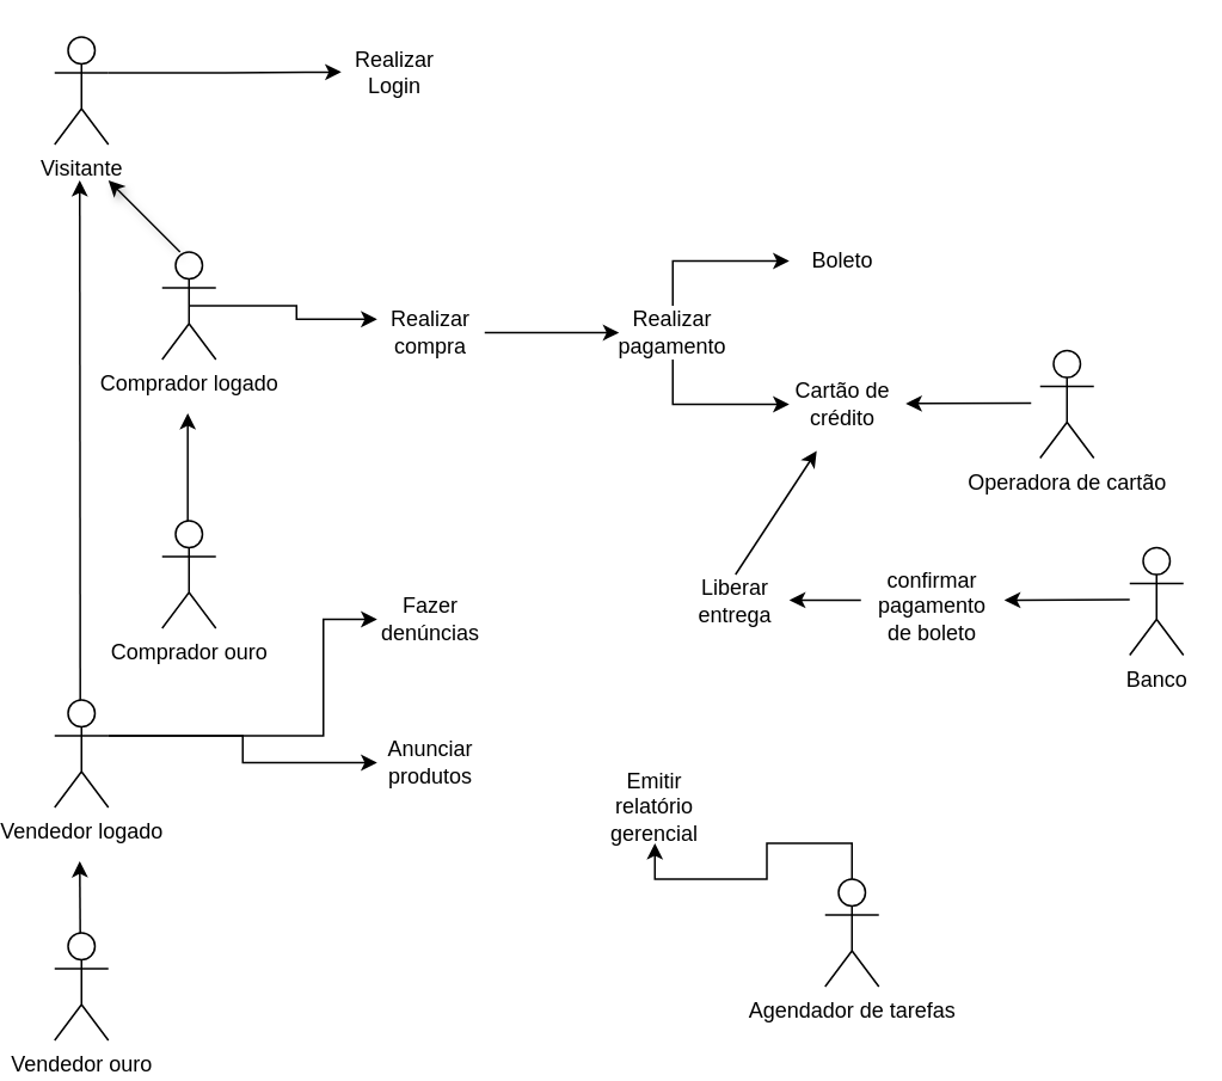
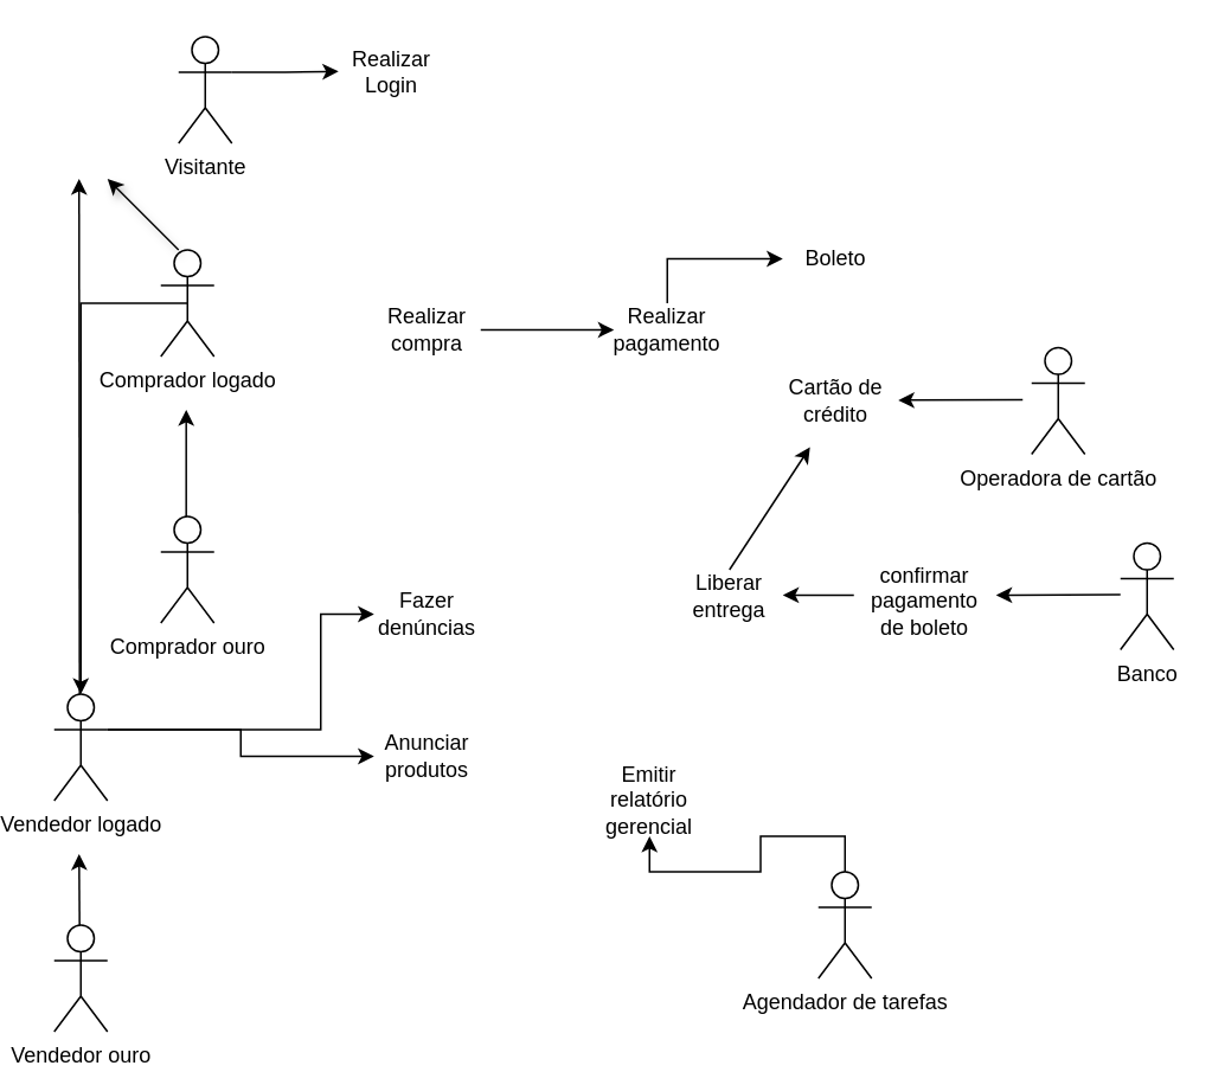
  <mxCell id="0" />
  <mxCell id="1" parent="0" />
  <mxCell id="2" style="edgeStyle=orthogonalEdgeStyle;rounded=0;orthogonalLoop=1;jettySize=auto;html=1;exitX=1;exitY=0.333;exitDx=0;exitDy=0;exitPerimeter=0;" parent="1" source="3" edge="1"><mxGeometry relative="1" as="geometry"><mxPoint x="180" y="39.571" as="targetPoint" /></mxGeometry></mxCell>
- <mxCell id="3" value="Visitante" style="shape=umlActor;verticalLabelPosition=bottom;verticalAlign=top;html=1;outlineConnect=0;" parent="1" vertex="1"><mxGeometry x="20" y="20" width="30" height="60" as="geometry" /></mxCell>
+ <mxCell id="3" value="Visitante" style="shape=umlActor;verticalLabelPosition=bottom;verticalAlign=top;html=1;outlineConnect=0;" parent="1" vertex="1"><mxGeometry x="90" y="20" width="30" height="60" as="geometry" /></mxCell>
  <mxCell id="4" value="Realizar Login" style="text;html=1;align=center;verticalAlign=middle;whiteSpace=wrap;rounded=0;" parent="1" vertex="1"><mxGeometry x="180" y="20" width="60" height="40" as="geometry" /></mxCell>
- <mxCell id="5" style="edgeStyle=orthogonalEdgeStyle;rounded=0;orthogonalLoop=1;jettySize=auto;html=1;exitX=0.5;exitY=0.5;exitDx=0;exitDy=0;exitPerimeter=0;entryX=0;entryY=0.25;entryDx=0;entryDy=0;" parent="1" source="6" target="17" edge="1"><mxGeometry relative="1" as="geometry" /></mxCell>
+ <mxCell id="5" style="edgeStyle=orthogonalEdgeStyle;rounded=0;orthogonalLoop=1;jettySize=auto;html=1;exitX=0.5;exitY=0.5;exitDx=0;exitDy=0;exitPerimeter=0;" parent="1" source="6" target="10" edge="1"><mxGeometry relative="1" as="geometry" /></mxCell>
  <mxCell id="6" value="Comprador logado" style="shape=umlActor;verticalLabelPosition=bottom;verticalAlign=top;html=1;outlineConnect=0;" parent="1" vertex="1"><mxGeometry x="80" y="140" width="30" height="60" as="geometry" /></mxCell>
  <mxCell id="7" value="Comprador ouro " style="shape=umlActor;verticalLabelPosition=bottom;verticalAlign=top;html=1;outlineConnect=0;" parent="1" vertex="1"><mxGeometry x="80" y="290" width="30" height="60" as="geometry" /></mxCell>
  <mxCell id="8" style="edgeStyle=orthogonalEdgeStyle;rounded=0;orthogonalLoop=1;jettySize=auto;html=1;exitX=1;exitY=0.333;exitDx=0;exitDy=0;exitPerimeter=0;entryX=0;entryY=0.5;entryDx=0;entryDy=0;" parent="1" source="10" target="18" edge="1"><mxGeometry relative="1" as="geometry"><Array as="points"><mxPoint x="170" y="410" /><mxPoint x="170" y="345" /></Array></mxGeometry></mxCell>
  <mxCell id="9" style="edgeStyle=orthogonalEdgeStyle;rounded=0;orthogonalLoop=1;jettySize=auto;html=1;exitX=1;exitY=0.333;exitDx=0;exitDy=0;exitPerimeter=0;entryX=0;entryY=0.5;entryDx=0;entryDy=0;" parent="1" source="10" target="19" edge="1"><mxGeometry relative="1" as="geometry" /></mxCell>
  <mxCell id="10" value="Vendedor logado" style="shape=umlActor;verticalLabelPosition=bottom;verticalAlign=top;html=1;outlineConnect=0;" parent="1" vertex="1"><mxGeometry x="20" y="390" width="30" height="60" as="geometry" /></mxCell>
  <mxCell id="11" value="&lt;div&gt;Vendedor ouro&lt;/div&gt;" style="shape=umlActor;verticalLabelPosition=bottom;verticalAlign=top;html=1;outlineConnect=0;" parent="1" vertex="1"><mxGeometry x="20" y="520" width="30" height="60" as="geometry" /></mxCell>
  <mxCell id="12" value="" style="endArrow=classic;html=1;rounded=0;shadow=0;" parent="1" edge="1"><mxGeometry width="50" height="50" relative="1" as="geometry"><mxPoint x="94.29" y="290" as="sourcePoint" /><mxPoint x="94.29" y="230" as="targetPoint" /><Array as="points" /></mxGeometry></mxCell>
  <mxCell id="13" value="" style="endArrow=classic;html=1;rounded=0;" parent="1" edge="1"><mxGeometry width="50" height="50" relative="1" as="geometry"><mxPoint x="34.29" y="390" as="sourcePoint" /><mxPoint x="34" y="100" as="targetPoint" /></mxGeometry></mxCell>
  <mxCell id="14" value="" style="endArrow=classic;html=1;rounded=0;" parent="1" edge="1"><mxGeometry width="50" height="50" relative="1" as="geometry"><mxPoint x="34.29" y="520" as="sourcePoint" /><mxPoint x="34" y="480" as="targetPoint" /></mxGeometry></mxCell>
  <mxCell id="15" value="" style="endArrow=classic;html=1;rounded=0;shadow=1;" parent="1" edge="1"><mxGeometry width="50" height="50" relative="1" as="geometry"><mxPoint x="90" y="140" as="sourcePoint" /><mxPoint x="50" y="100" as="targetPoint" /></mxGeometry></mxCell>
  <mxCell id="16" style="edgeStyle=orthogonalEdgeStyle;rounded=0;orthogonalLoop=1;jettySize=auto;html=1;exitX=1;exitY=0.5;exitDx=0;exitDy=0;entryX=0;entryY=0.5;entryDx=0;entryDy=0;" parent="1" source="17" target="22" edge="1"><mxGeometry relative="1" as="geometry" /></mxCell>
  <mxCell id="17" value="Realizar compra" style="text;html=1;align=center;verticalAlign=middle;whiteSpace=wrap;rounded=0;" parent="1" vertex="1"><mxGeometry x="200" y="170" width="60" height="30" as="geometry" /></mxCell>
  <mxCell id="18" value="Fazer denúncias" style="text;html=1;align=center;verticalAlign=middle;whiteSpace=wrap;rounded=0;" parent="1" vertex="1"><mxGeometry x="200" y="330" width="60" height="30" as="geometry" /></mxCell>
  <mxCell id="19" value="Anunciar produtos" style="text;html=1;align=center;verticalAlign=middle;whiteSpace=wrap;rounded=0;" parent="1" vertex="1"><mxGeometry x="200" y="410" width="60" height="30" as="geometry" /></mxCell>
  <mxCell id="20" style="edgeStyle=orthogonalEdgeStyle;rounded=0;orthogonalLoop=1;jettySize=auto;html=1;exitX=0.5;exitY=0;exitDx=0;exitDy=0;entryX=0;entryY=0.5;entryDx=0;entryDy=0;" parent="1" source="22" target="24" edge="1"><mxGeometry relative="1" as="geometry" /></mxCell>
- <mxCell id="21" style="edgeStyle=orthogonalEdgeStyle;rounded=0;orthogonalLoop=1;jettySize=auto;html=1;exitX=0.5;exitY=1;exitDx=0;exitDy=0;entryX=0;entryY=0.5;entryDx=0;entryDy=0;" parent="1" source="22" target="23" edge="1"><mxGeometry relative="1" as="geometry" /></mxCell>
  <mxCell id="22" value="Realizar pagamento" style="text;html=1;align=center;verticalAlign=middle;whiteSpace=wrap;rounded=0;" parent="1" vertex="1"><mxGeometry x="335" y="170" width="60" height="30" as="geometry" /></mxCell>
  <mxCell id="23" value="Cartão de crédito" style="text;html=1;align=center;verticalAlign=middle;whiteSpace=wrap;rounded=0;" parent="1" vertex="1"><mxGeometry x="430" y="210" width="60" height="30" as="geometry" /></mxCell>
  <mxCell id="24" value="Boleto" style="text;html=1;align=center;verticalAlign=middle;whiteSpace=wrap;rounded=0;" parent="1" vertex="1"><mxGeometry x="430" y="130" width="60" height="30" as="geometry" /></mxCell>
  <mxCell id="25" style="edgeStyle=orthogonalEdgeStyle;rounded=0;orthogonalLoop=1;jettySize=auto;html=1;exitX=0.5;exitY=0;exitDx=0;exitDy=0;exitPerimeter=0;" parent="1" source="26" target="27" edge="1"><mxGeometry relative="1" as="geometry" /></mxCell>
  <mxCell id="26" value="Agendador de tarefas" style="shape=umlActor;verticalLabelPosition=bottom;verticalAlign=top;html=1;outlineConnect=0;" parent="1" vertex="1"><mxGeometry x="450" y="490" width="30" height="60" as="geometry" /></mxCell>
  <mxCell id="27" value="Emitir relatório gerencial" style="text;html=1;align=center;verticalAlign=middle;whiteSpace=wrap;rounded=0;" parent="1" vertex="1"><mxGeometry x="325" y="430" width="60" height="40" as="geometry" /></mxCell>
  <mxCell id="28" value="Liberar entrega" style="text;html=1;align=center;verticalAlign=middle;whiteSpace=wrap;rounded=0;" parent="1" vertex="1"><mxGeometry x="370" y="320" width="60" height="30" as="geometry" /></mxCell>
  <mxCell id="29" value="&lt;div&gt;confirmar pagamento de boleto&lt;/div&gt;&lt;div&gt;&lt;br&gt;&lt;/div&gt;" style="text;html=1;align=center;verticalAlign=middle;whiteSpace=wrap;rounded=0;" parent="1" vertex="1"><mxGeometry x="480" y="330" width="60" height="30" as="geometry" /></mxCell>
  <mxCell id="30" value="" style="endArrow=classic;html=1;rounded=0;entryX=0.255;entryY=1.367;entryDx=0;entryDy=0;entryPerimeter=0;" parent="1" target="23" edge="1"><mxGeometry width="50" height="50" relative="1" as="geometry"><mxPoint x="400" y="320" as="sourcePoint" /><mxPoint x="450" y="270" as="targetPoint" /></mxGeometry></mxCell>
  <mxCell id="31" value="" style="endArrow=classic;html=1;rounded=0;" parent="1" edge="1"><mxGeometry width="50" height="50" relative="1" as="geometry"><mxPoint x="470" y="334.29" as="sourcePoint" /><mxPoint x="430" y="334.29" as="targetPoint" /></mxGeometry></mxCell>
  <mxCell id="32" value="&lt;div&gt;Banco&lt;/div&gt;&lt;div&gt;&lt;br&gt;&lt;/div&gt;" style="shape=umlActor;verticalLabelPosition=bottom;verticalAlign=top;html=1;outlineConnect=0;" parent="1" vertex="1"><mxGeometry x="620" y="305" width="30" height="60" as="geometry" /></mxCell>
  <mxCell id="33" value="" style="endArrow=classic;html=1;rounded=0;" parent="1" edge="1"><mxGeometry width="50" height="50" relative="1" as="geometry"><mxPoint x="620" y="334" as="sourcePoint" /><mxPoint x="550" y="334.29" as="targetPoint" /></mxGeometry></mxCell>
  <mxCell id="34" value="Operadora de cartão" style="shape=umlActor;verticalLabelPosition=bottom;verticalAlign=top;html=1;outlineConnect=0;" parent="1" vertex="1"><mxGeometry x="570" y="195" width="30" height="60" as="geometry" /></mxCell>
  <mxCell id="35" value="" style="endArrow=classic;html=1;rounded=0;" parent="1" edge="1"><mxGeometry width="50" height="50" relative="1" as="geometry"><mxPoint x="565" y="224.29" as="sourcePoint" /><mxPoint x="495" y="224.58" as="targetPoint" /></mxGeometry></mxCell>
